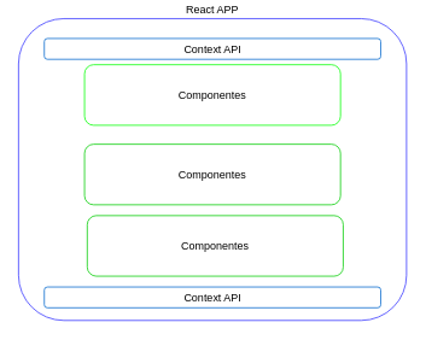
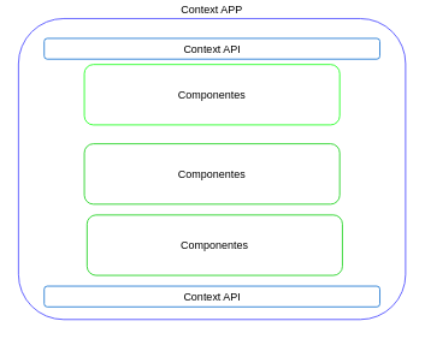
  <mxCell id="0" />
  <mxCell id="1" parent="0" />
- <mxCell id="2" value="React APP" style="rounded=1;whiteSpace=wrap;html=1;labelPosition=center;verticalLabelPosition=top;align=center;verticalAlign=bottom;strokeColor=#3333FF;" vertex="1" parent="1"><mxGeometry x="20" y="20" width="429" height="334" as="geometry" /></mxCell>
+ <mxCell id="2" value="Context APP" style="rounded=1;whiteSpace=wrap;html=1;labelPosition=center;verticalLabelPosition=top;align=center;verticalAlign=bottom;strokeColor=#3333FF;" vertex="1" parent="1"><mxGeometry x="20" y="20" width="429" height="334" as="geometry" /></mxCell>
  <mxCell id="3" value="Componentes" style="rounded=1;whiteSpace=wrap;html=1;strokeColor=#00FF00;" vertex="1" parent="1"><mxGeometry x="93" y="71" width="283" height="67" as="geometry" /></mxCell>
  <mxCell id="4" value="Componentes" style="rounded=1;whiteSpace=wrap;html=1;strokeColor=#00CC00;" vertex="1" parent="1"><mxGeometry x="93" y="159" width="283" height="67" as="geometry" /></mxCell>
  <mxCell id="5" value="Componentes" style="rounded=1;whiteSpace=wrap;html=1;strokeColor=#00CC00;" vertex="1" parent="1"><mxGeometry x="96" y="238" width="283" height="67" as="geometry" /></mxCell>
  <mxCell id="6" value="Context API" style="rounded=1;whiteSpace=wrap;html=1;strokeColor=#0066CC;" vertex="1" parent="1"><mxGeometry x="48.5" y="42" width="372" height="23" as="geometry" /></mxCell>
  <mxCell id="7" value="Context API" style="rounded=1;whiteSpace=wrap;html=1;strokeColor=#0066CC;" vertex="1" parent="1"><mxGeometry x="48.5" y="317" width="372" height="23" as="geometry" /></mxCell>
